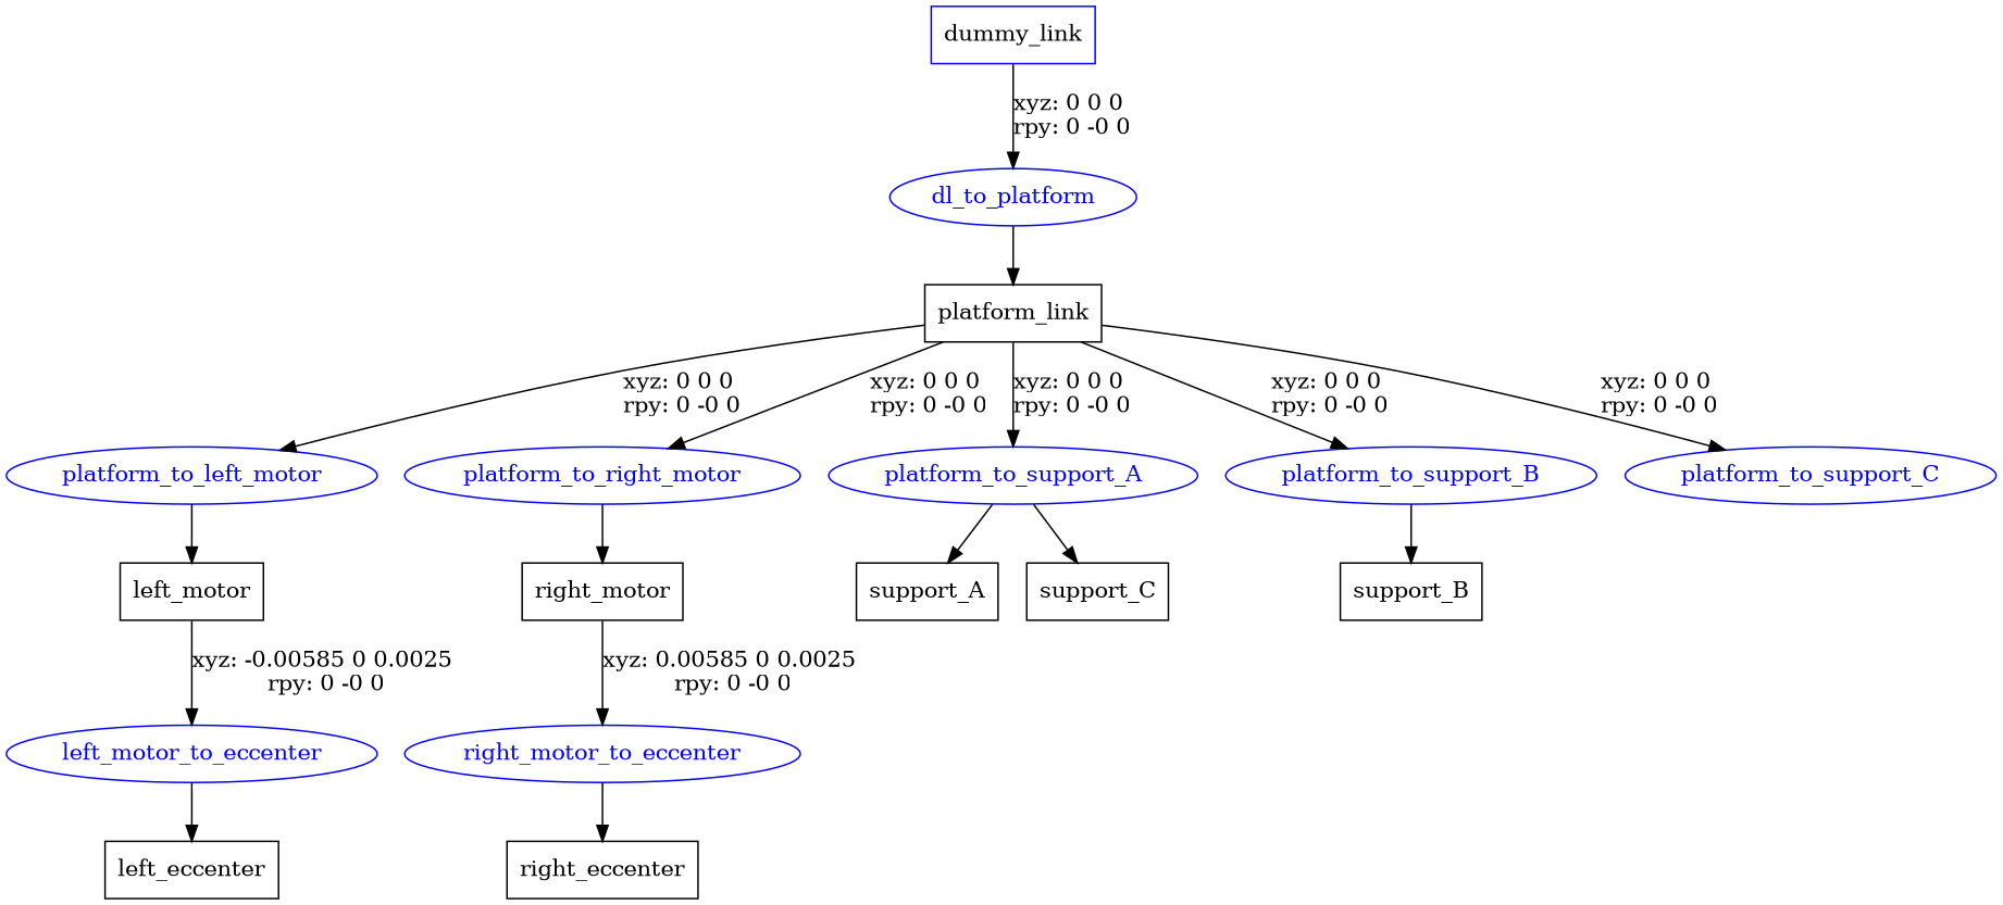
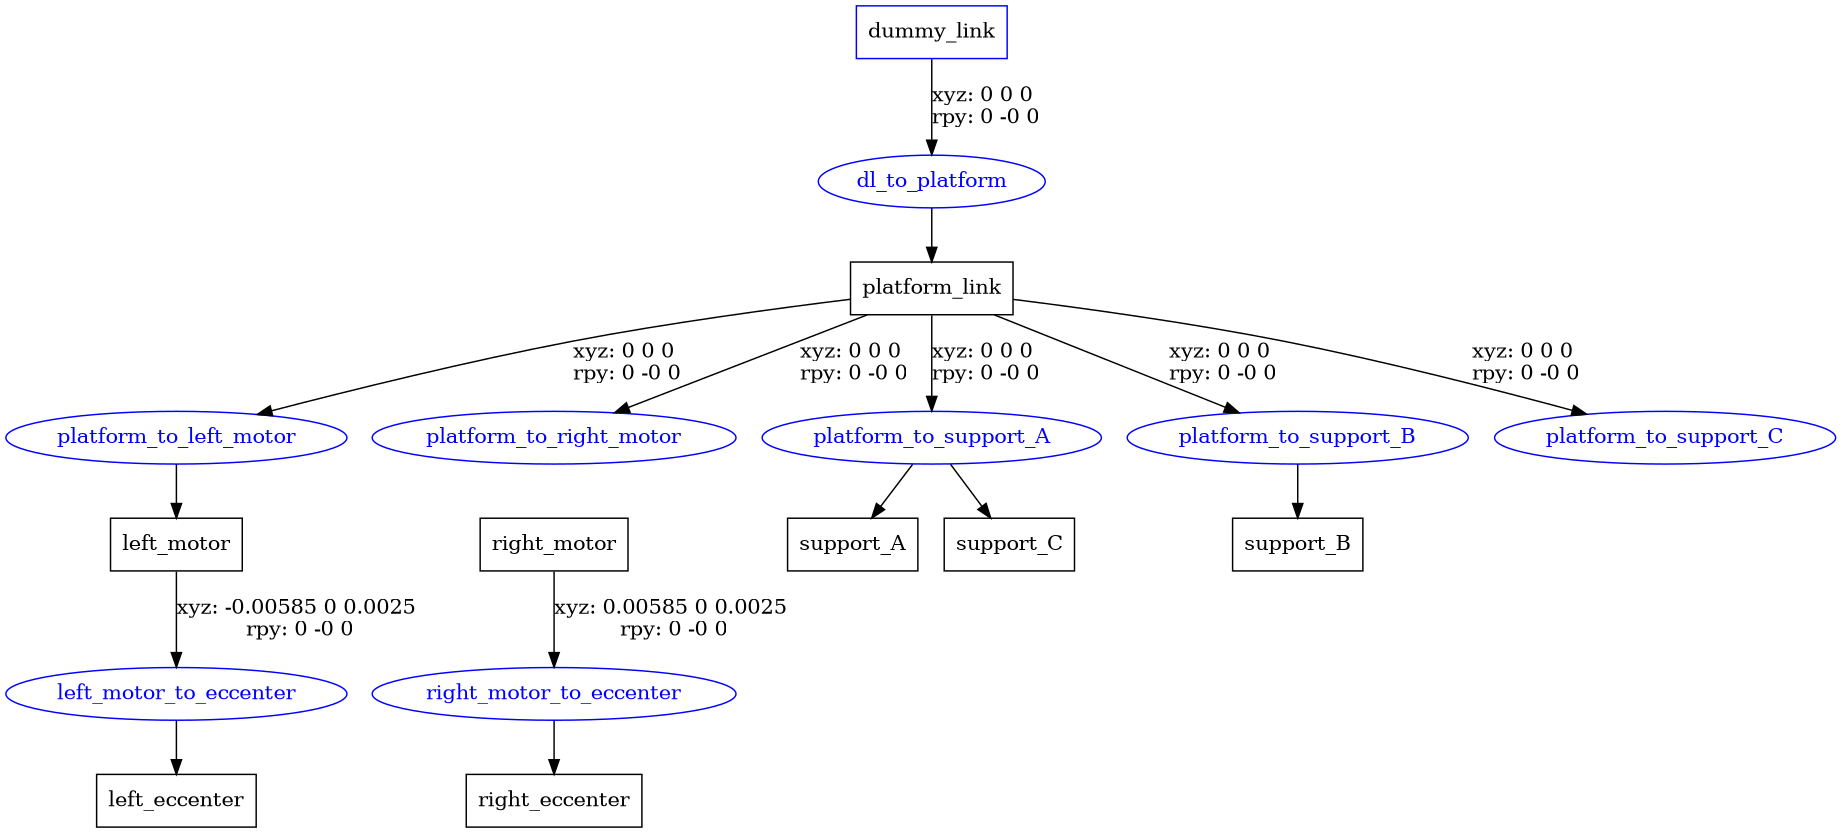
  digraph {
    node [color=blue shape=box]
    n1 [label=dummy_link]
    dl_to_platform [fontcolor=blue shape=ellipse]
    n3 [label=platform_link color=""]
    platform_to_left_motor [fontcolor=blue shape=ellipse]
    platform_to_right_motor [fontcolor=blue shape=ellipse]
    platform_to_support_A [fontcolor=blue shape=ellipse]
    platform_to_support_B [fontcolor=blue shape=ellipse]
    platform_to_support_C [fontcolor=blue shape=ellipse]
    n9 [label=left_motor color=""]
    n10 [label=right_motor color=""]
    n11 [label=support_A color=""]
    n12 [label=support_C color=""]
    n13 [label=support_B color=""]
    left_motor_to_eccenter [fontcolor=blue shape=ellipse]
    n15 [label=left_eccenter color=""]
    right_motor_to_eccenter [fontcolor=blue shape=ellipse]
    n17 [label=right_eccenter color=""]
    n1 -> dl_to_platform [label="xyz: 0 0 0 \nrpy: 0 -0 0"]
    dl_to_platform -> n3
    n3 -> platform_to_left_motor [label="xyz: 0 0 0 \nrpy: 0 -0 0"]
    n3 -> platform_to_right_motor [label="xyz: 0 0 0 \nrpy: 0 -0 0"]
    n3 -> platform_to_support_A [label="xyz: 0 0 0 \nrpy: 0 -0 0"]
    n3 -> platform_to_support_B [label="xyz: 0 0 0 \nrpy: 0 -0 0"]
    n3 -> platform_to_support_C [label="xyz: 0 0 0 \nrpy: 0 -0 0"]
    platform_to_left_motor -> n9
-   platform_to_right_motor -> n10
    platform_to_support_A -> n11
    platform_to_support_A -> n12
    platform_to_support_B -> n13
    n9 -> left_motor_to_eccenter [label="xyz: -0.00585 0 0.0025 \nrpy: 0 -0 0"]
    n10 -> right_motor_to_eccenter [label="xyz: 0.00585 0 0.0025 \nrpy: 0 -0 0"]
    left_motor_to_eccenter -> n15
    right_motor_to_eccenter -> n17
  }
